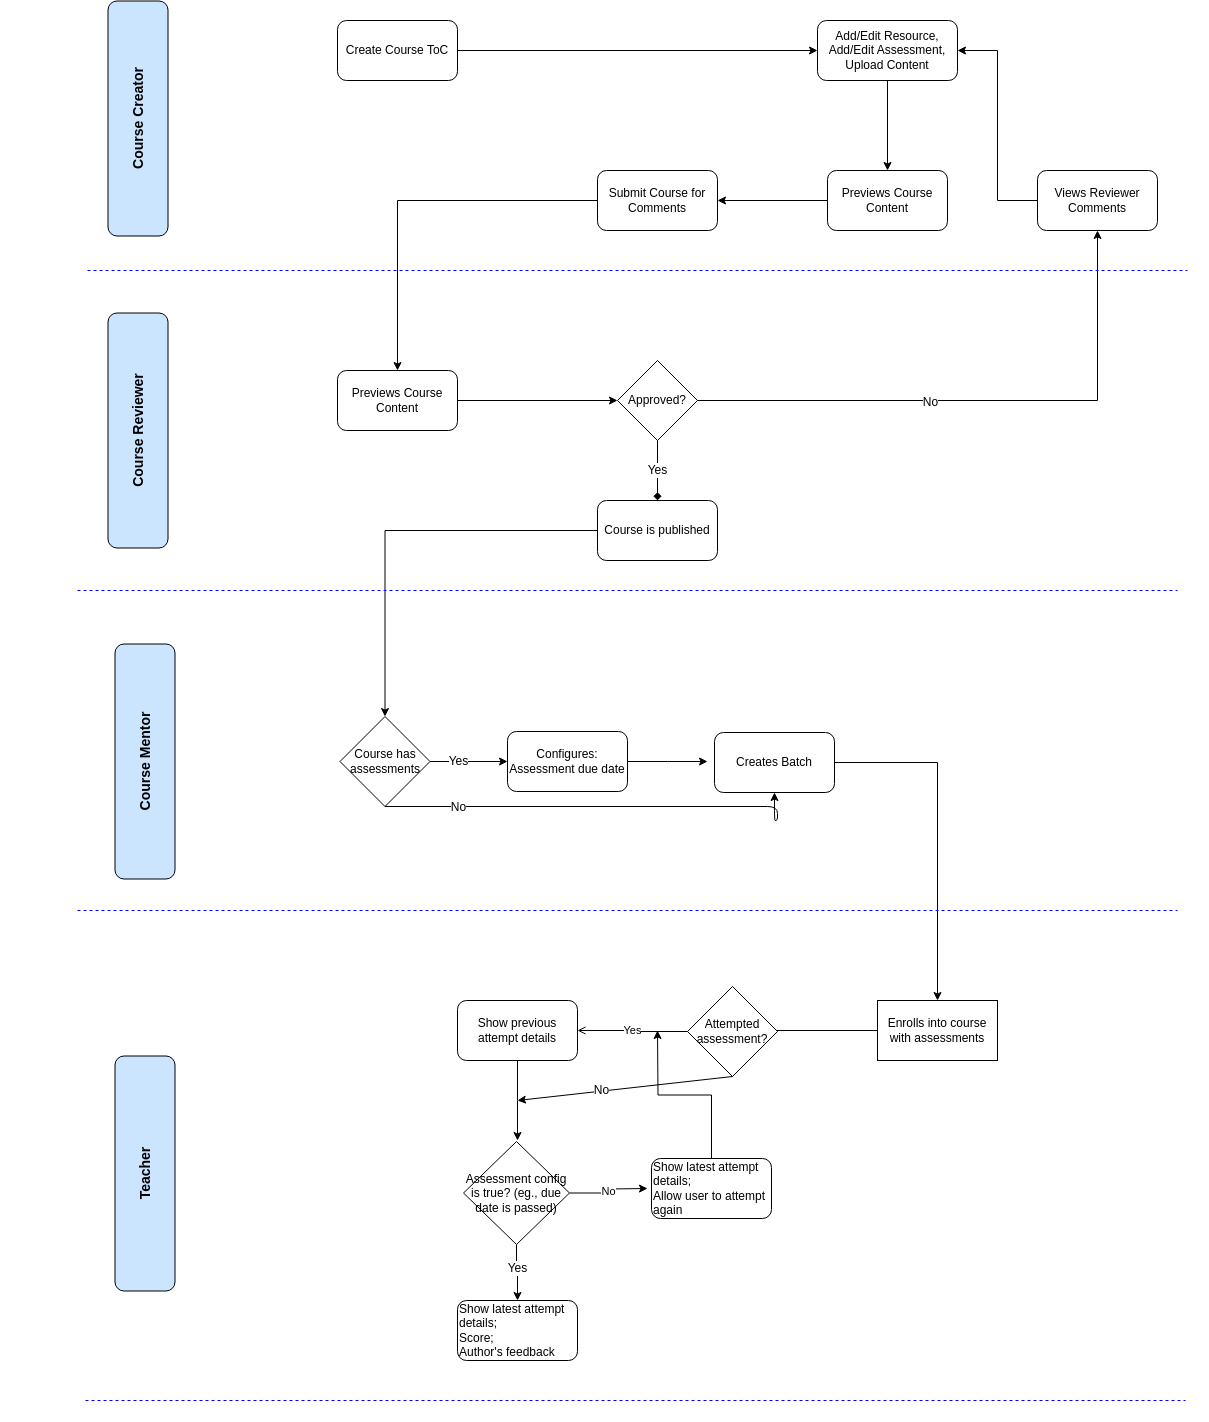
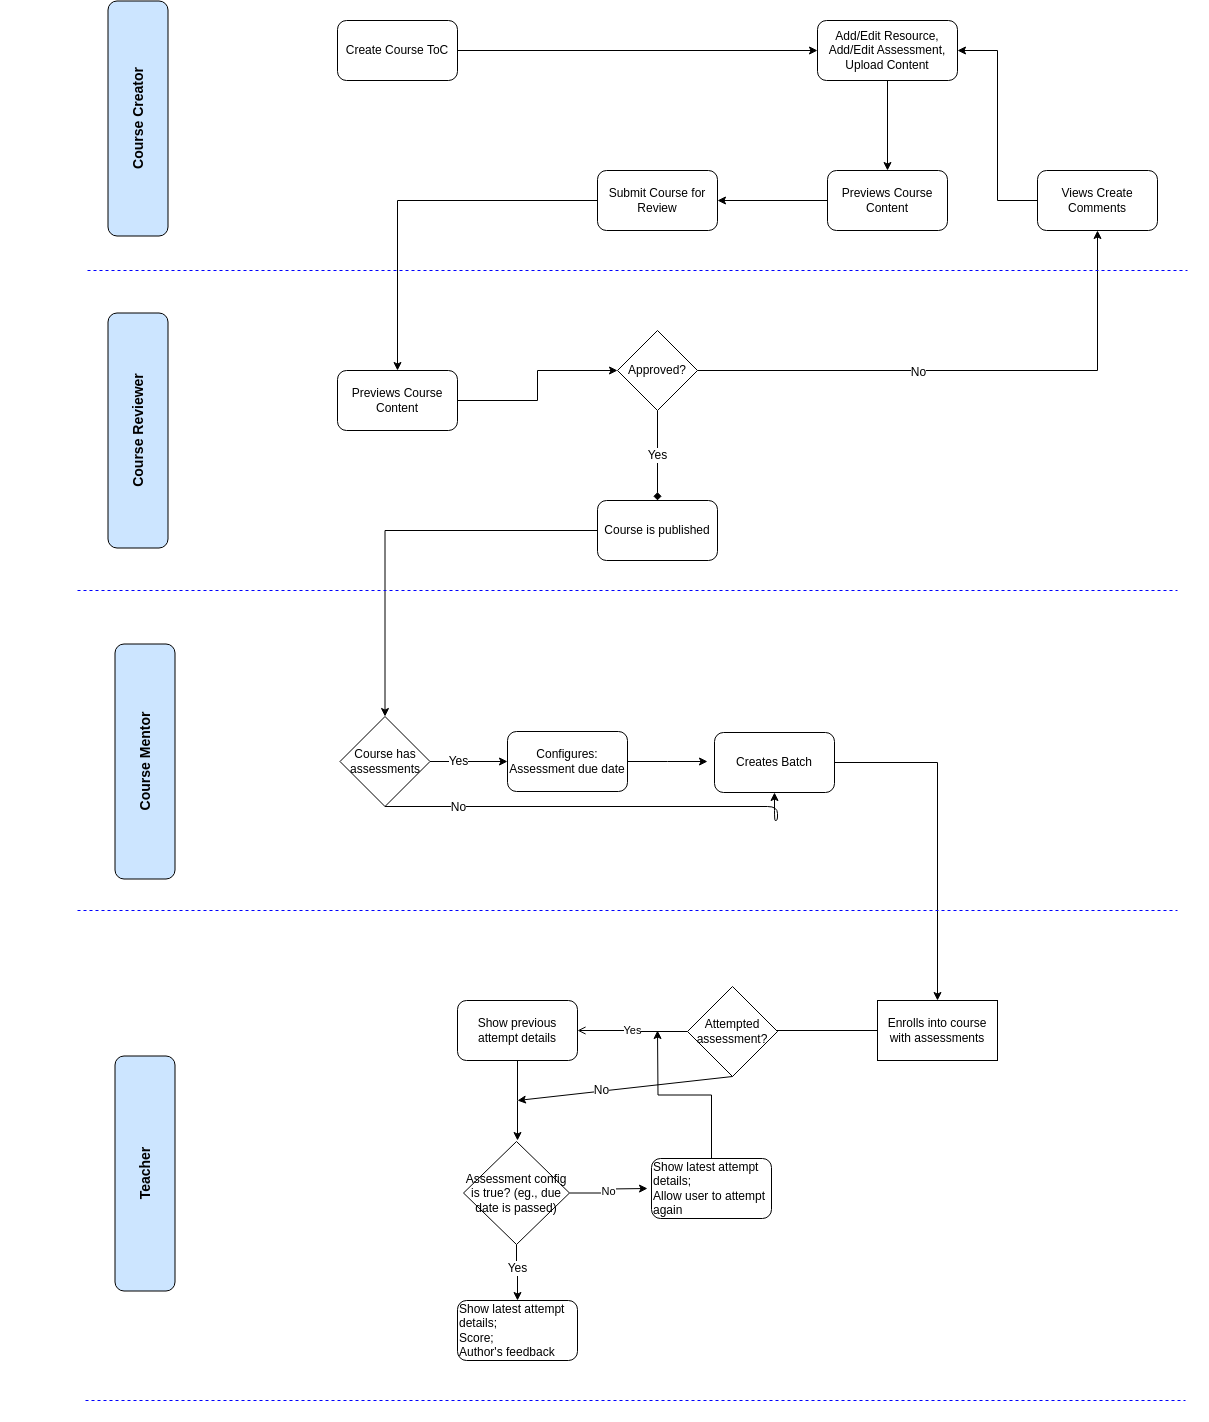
  <mxCell id="0" />
  <mxCell id="1" parent="0" />
  <mxCell id="2" style="edgeStyle=orthogonalEdgeStyle;rounded=0;orthogonalLoop=1;jettySize=auto;html=1;entryX=0;entryY=0.5;entryDx=0;entryDy=0;" parent="1" source="3" target="5" edge="1"><mxGeometry relative="1" as="geometry"><mxPoint x="587" y="50" as="targetPoint" /></mxGeometry></mxCell>
  <mxCell id="3" value="Create Course ToC" style="rounded=1;whiteSpace=wrap;html=1;" parent="1" vertex="1"><mxGeometry x="337" y="20" width="120" height="60" as="geometry" /></mxCell>
  <mxCell id="4" style="edgeStyle=orthogonalEdgeStyle;rounded=0;orthogonalLoop=1;jettySize=auto;html=1;entryX=0.5;entryY=0;entryDx=0;entryDy=0;" parent="1" source="5" target="13" edge="1"><mxGeometry relative="1" as="geometry" /></mxCell>
  <mxCell id="5" value="Add/Edit Resource, Add/Edit Assessment, Upload Content" style="rounded=1;whiteSpace=wrap;html=1;" parent="1" vertex="1"><mxGeometry x="817" y="20" width="140" height="60" as="geometry" /></mxCell>
  <mxCell id="6" style="edgeStyle=orthogonalEdgeStyle;rounded=0;orthogonalLoop=1;jettySize=auto;html=1;entryX=0.5;entryY=0;entryDx=0;entryDy=0;" parent="1" source="7" target="11" edge="1"><mxGeometry relative="1" as="geometry" /></mxCell>
- <mxCell id="7" value="Submit Course for Comments" style="rounded=1;whiteSpace=wrap;html=1;" parent="1" vertex="1"><mxGeometry x="597" y="170" width="120" height="60" as="geometry" /></mxCell>
+ <mxCell id="7" value="Submit Course for Review" style="rounded=1;whiteSpace=wrap;html=1;" parent="1" vertex="1"><mxGeometry x="597" y="170" width="120" height="60" as="geometry" /></mxCell>
  <mxCell id="8" value="&lt;b&gt;&lt;font style=&quot;font-size: 14px&quot;&gt;Course Creator&lt;/font&gt;&lt;/b&gt;" style="rounded=1;whiteSpace=wrap;html=1;rotation=-90;fillColor=#CCE5FF;" parent="1" vertex="1"><mxGeometry x="20" y="88" width="235" height="60" as="geometry" /></mxCell>
  <mxCell id="9" value="&lt;b&gt;&lt;font style=&quot;font-size: 14px&quot;&gt;Course Reviewer&lt;/font&gt;&lt;/b&gt;" style="rounded=1;whiteSpace=wrap;html=1;rotation=-90;fillColor=#CCE5FF;" parent="1" vertex="1"><mxGeometry x="20" y="400" width="235" height="60" as="geometry" /></mxCell>
  <mxCell id="10" style="edgeStyle=orthogonalEdgeStyle;rounded=0;orthogonalLoop=1;jettySize=auto;html=1;entryX=0;entryY=0.5;entryDx=0;entryDy=0;" parent="1" source="11" target="18" edge="1"><mxGeometry relative="1" as="geometry" /></mxCell>
  <mxCell id="11" value="Previews Course Content" style="rounded=1;whiteSpace=wrap;html=1;" parent="1" vertex="1"><mxGeometry x="337" y="370" width="120" height="60" as="geometry" /></mxCell>
  <mxCell id="12" style="edgeStyle=orthogonalEdgeStyle;rounded=0;orthogonalLoop=1;jettySize=auto;html=1;entryX=1;entryY=0.5;entryDx=0;entryDy=0;" parent="1" source="13" target="7" edge="1"><mxGeometry relative="1" as="geometry" /></mxCell>
  <mxCell id="13" value="Previews Course Content" style="rounded=1;whiteSpace=wrap;html=1;" parent="1" vertex="1"><mxGeometry x="827" y="170" width="120" height="60" as="geometry" /></mxCell>
  <mxCell id="14" style="edgeStyle=orthogonalEdgeStyle;rounded=0;orthogonalLoop=1;jettySize=auto;html=1;entryX=0.5;entryY=0;entryDx=0;entryDy=0;endArrow=diamond;" parent="1" source="18" target="20" edge="1"><mxGeometry relative="1" as="geometry" /></mxCell>
  <mxCell id="15" value="Yes" style="text;html=1;resizable=0;points=[];align=center;verticalAlign=middle;labelBackgroundColor=#ffffff;" parent="14" vertex="1" connectable="0"><mxGeometry x="-0.033" y="-1" relative="1" as="geometry"><mxPoint as="offset" /></mxGeometry></mxCell>
  <mxCell id="16" style="edgeStyle=orthogonalEdgeStyle;rounded=0;orthogonalLoop=1;jettySize=auto;html=1;entryX=0.5;entryY=1;entryDx=0;entryDy=0;" parent="1" source="18" target="22" edge="1"><mxGeometry relative="1" as="geometry" /></mxCell>
  <mxCell id="17" value="No" style="text;html=1;resizable=0;points=[];align=center;verticalAlign=middle;labelBackgroundColor=#ffffff;" parent="16" vertex="1" connectable="0"><mxGeometry x="-0.186" y="-1" relative="1" as="geometry"><mxPoint as="offset" /></mxGeometry></mxCell>
- <mxCell id="18" value="Approved?" style="rhombus;whiteSpace=wrap;html=1;fillColor=#FFFFFF;" parent="1" vertex="1"><mxGeometry x="617" y="360" width="80" height="80" as="geometry" /></mxCell>
+ <mxCell id="18" value="Approved?" style="rhombus;whiteSpace=wrap;html=1;fillColor=#FFFFFF;" parent="1" vertex="1"><mxGeometry x="617" y="330" width="80" height="80" as="geometry" /></mxCell>
  <mxCell id="19" style="edgeStyle=orthogonalEdgeStyle;rounded=0;orthogonalLoop=1;jettySize=auto;html=1;entryX=0.5;entryY=0;entryDx=0;entryDy=0;strokeColor=#000000;" parent="1" source="20" target="30" edge="1"><mxGeometry relative="1" as="geometry" /></mxCell>
  <mxCell id="20" value="Course is published" style="rounded=1;whiteSpace=wrap;html=1;" parent="1" vertex="1"><mxGeometry x="597" y="500" width="120" height="60" as="geometry" /></mxCell>
  <mxCell id="21" style="edgeStyle=orthogonalEdgeStyle;rounded=0;orthogonalLoop=1;jettySize=auto;html=1;entryX=1;entryY=0.5;entryDx=0;entryDy=0;" parent="1" source="22" target="5" edge="1"><mxGeometry relative="1" as="geometry" /></mxCell>
- <mxCell id="22" value="Views Reviewer Comments" style="rounded=1;whiteSpace=wrap;html=1;" parent="1" vertex="1"><mxGeometry x="1037" y="170" width="120" height="60" as="geometry" /></mxCell>
+ <mxCell id="22" value="Views Create Comments" style="rounded=1;whiteSpace=wrap;html=1;" parent="1" vertex="1"><mxGeometry x="1037" y="170" width="120" height="60" as="geometry" /></mxCell>
  <mxCell id="23" value="" style="endArrow=none;dashed=1;html=1;strokeColor=#0000FF;" parent="1" edge="1"><mxGeometry width="50" height="50" relative="1" as="geometry"><mxPoint x="87" y="270" as="sourcePoint" /><mxPoint x="1187" y="270" as="targetPoint" /><Array as="points"><mxPoint x="227" y="270" /></Array></mxGeometry></mxCell>
  <mxCell id="24" value="" style="endArrow=none;dashed=1;html=1;strokeColor=#0000FF;" parent="1" edge="1"><mxGeometry width="50" height="50" relative="1" as="geometry"><mxPoint x="77" y="590" as="sourcePoint" /><mxPoint x="1177" y="590" as="targetPoint" /><Array as="points"><mxPoint x="217" y="590" /></Array></mxGeometry></mxCell>
  <mxCell id="25" value="&lt;b&gt;&lt;font style=&quot;font-size: 14px&quot;&gt;Course Mentor&lt;/font&gt;&lt;/b&gt;" style="rounded=1;whiteSpace=wrap;html=1;rotation=-90;fillColor=#CCE5FF;" parent="1" vertex="1"><mxGeometry x="27" y="731" width="235" height="60" as="geometry" /></mxCell>
  <mxCell id="26" style="edgeStyle=orthogonalEdgeStyle;rounded=0;orthogonalLoop=1;jettySize=auto;html=1;strokeColor=#000000;entryX=0.5;entryY=0;entryDx=0;entryDy=0;" parent="1" source="27" target="36" edge="1"><mxGeometry relative="1" as="geometry"><mxPoint x="937" y="1030" as="targetPoint" /></mxGeometry></mxCell>
  <mxCell id="27" value="Creates Batch" style="rounded=1;whiteSpace=wrap;html=1;" parent="1" vertex="1"><mxGeometry x="714" y="732" width="120" height="60" as="geometry" /></mxCell>
  <mxCell id="28" style="edgeStyle=orthogonalEdgeStyle;rounded=0;orthogonalLoop=1;jettySize=auto;html=1;entryX=0;entryY=0.5;entryDx=0;entryDy=0;strokeColor=#000000;" parent="1" source="30" target="32" edge="1"><mxGeometry relative="1" as="geometry" /></mxCell>
  <mxCell id="29" value="Yes" style="text;html=1;resizable=0;points=[];align=center;verticalAlign=middle;labelBackgroundColor=#ffffff;" parent="28" vertex="1" connectable="0"><mxGeometry x="-0.265" y="1" relative="1" as="geometry"><mxPoint as="offset" /></mxGeometry></mxCell>
  <mxCell id="30" value="Course has assessments" style="rhombus;whiteSpace=wrap;html=1;fillColor=#FFFFFF;" parent="1" vertex="1"><mxGeometry x="339.5" y="716" width="90" height="90" as="geometry" /></mxCell>
  <mxCell id="31" style="edgeStyle=orthogonalEdgeStyle;rounded=0;orthogonalLoop=1;jettySize=auto;html=1;strokeColor=#000000;" parent="1" source="32" edge="1"><mxGeometry relative="1" as="geometry"><mxPoint x="707" y="761" as="targetPoint" /></mxGeometry></mxCell>
  <mxCell id="32" value="Configures: Assessment due date" style="rounded=1;whiteSpace=wrap;html=1;" parent="1" vertex="1"><mxGeometry x="507" y="731" width="120" height="60" as="geometry" /></mxCell>
  <mxCell id="33" value="" style="endArrow=none;dashed=1;html=1;strokeColor=#0000FF;" parent="1" edge="1"><mxGeometry width="50" height="50" relative="1" as="geometry"><mxPoint x="77" y="910" as="sourcePoint" /><mxPoint x="1177" y="910" as="targetPoint" /><Array as="points"><mxPoint x="217" y="910" /></Array></mxGeometry></mxCell>
  <mxCell id="34" value="&lt;b&gt;&lt;font style=&quot;font-size: 14px&quot;&gt;Teacher&lt;/font&gt;&lt;/b&gt;" style="rounded=1;whiteSpace=wrap;html=1;rotation=-90;fillColor=#CCE5FF;" parent="1" vertex="1"><mxGeometry x="27" y="1143" width="235" height="60" as="geometry" /></mxCell>
  <mxCell id="35" style="edgeStyle=orthogonalEdgeStyle;rounded=0;orthogonalLoop=1;jettySize=auto;html=1;strokeColor=#000000;" parent="1" source="36" edge="1"><mxGeometry relative="1" as="geometry"><mxPoint x="757" y="1030" as="targetPoint" /></mxGeometry></mxCell>
  <mxCell id="36" value="Enrolls into course with assessments" style="whiteSpace=wrap;html=1;rounded=0;" parent="1" vertex="1"><mxGeometry x="877" y="1000" width="120" height="60" as="geometry" /></mxCell>
  <mxCell id="37" value="" style="edgeStyle=segmentEdgeStyle;endArrow=classic;html=1;strokeColor=#000000;exitX=0.5;exitY=1;exitDx=0;exitDy=0;entryX=0.5;entryY=1;entryDx=0;entryDy=0;" parent="1" source="30" target="27" edge="1"><mxGeometry width="50" height="50" relative="1" as="geometry"><mxPoint x="457" y="870" as="sourcePoint" /><mxPoint x="507" y="820" as="targetPoint" /><Array as="points"><mxPoint x="777" y="806" /><mxPoint x="777" y="820" /><mxPoint x="774" y="820" /></Array></mxGeometry></mxCell>
  <mxCell id="38" value="No" style="text;html=1;resizable=0;points=[];align=center;verticalAlign=middle;labelBackgroundColor=#ffffff;" parent="37" vertex="1" connectable="0"><mxGeometry x="-0.666" relative="1" as="geometry"><mxPoint as="offset" /></mxGeometry></mxCell>
  <mxCell id="39" value="Yes" style="edgeStyle=orthogonalEdgeStyle;rounded=0;orthogonalLoop=1;jettySize=auto;html=1;entryX=1;entryY=0.5;entryDx=0;entryDy=0;endArrow=open;" parent="1" source="40" target="42" edge="1"><mxGeometry relative="1" as="geometry" /></mxCell>
  <mxCell id="40" value="Attempted assessment?" style="rhombus;whiteSpace=wrap;html=1;fillColor=#FFFFFF;" parent="1" vertex="1"><mxGeometry x="687" y="986" width="90" height="90" as="geometry" /></mxCell>
  <mxCell id="41" style="edgeStyle=orthogonalEdgeStyle;rounded=0;orthogonalLoop=1;jettySize=auto;html=1;" parent="1" source="42" edge="1"><mxGeometry relative="1" as="geometry"><mxPoint x="517" y="1140" as="targetPoint" /></mxGeometry></mxCell>
  <mxCell id="42" value="Show previous attempt details" style="rounded=1;whiteSpace=wrap;html=1;" parent="1" vertex="1"><mxGeometry x="457" y="1000" width="120" height="60" as="geometry" /></mxCell>
  <mxCell id="43" value="No" style="edgeStyle=orthogonalEdgeStyle;rounded=0;orthogonalLoop=1;jettySize=auto;html=1;" parent="1" source="46" edge="1"><mxGeometry relative="1" as="geometry"><mxPoint x="647" y="1188" as="targetPoint" /></mxGeometry></mxCell>
  <mxCell id="44" style="edgeStyle=orthogonalEdgeStyle;rounded=0;orthogonalLoop=1;jettySize=auto;html=1;entryX=0.5;entryY=0;entryDx=0;entryDy=0;" parent="1" source="46" target="47" edge="1"><mxGeometry relative="1" as="geometry" /></mxCell>
  <mxCell id="45" value="Yes" style="text;html=1;resizable=0;points=[];align=center;verticalAlign=middle;labelBackgroundColor=#ffffff;" parent="44" vertex="1" connectable="0"><mxGeometry x="-0.176" relative="1" as="geometry"><mxPoint as="offset" /></mxGeometry></mxCell>
  <mxCell id="46" value="Assessment config is true? (eg., due date is passed)" style="rhombus;whiteSpace=wrap;html=1;fillColor=#FFFFFF;" parent="1" vertex="1"><mxGeometry x="463" y="1141" width="106" height="103" as="geometry" /></mxCell>
  <mxCell id="47" value="Show latest attempt details;&lt;br&gt;Score;&lt;br&gt;Author's feedback" style="rounded=1;whiteSpace=wrap;html=1;align=left;" parent="1" vertex="1"><mxGeometry x="457" y="1300" width="120" height="60" as="geometry" /></mxCell>
  <mxCell id="48" style="edgeStyle=orthogonalEdgeStyle;rounded=0;orthogonalLoop=1;jettySize=auto;html=1;" parent="1" source="49" edge="1"><mxGeometry relative="1" as="geometry"><mxPoint x="657" y="1030" as="targetPoint" /></mxGeometry></mxCell>
  <mxCell id="49" value="Show latest attempt details;&lt;br&gt;Allow user to attempt again" style="rounded=1;whiteSpace=wrap;html=1;align=left;" parent="1" vertex="1"><mxGeometry x="651" y="1158" width="120" height="60" as="geometry" /></mxCell>
  <mxCell id="50" value="" style="endArrow=classic;html=1;exitX=0.5;exitY=1;exitDx=0;exitDy=0;" parent="1" source="40" edge="1"><mxGeometry width="50" height="50" relative="1" as="geometry"><mxPoint x="767" y="1110" as="sourcePoint" /><mxPoint x="517" y="1100" as="targetPoint" /></mxGeometry></mxCell>
  <mxCell id="51" value="No" style="text;html=1;resizable=0;points=[];align=center;verticalAlign=middle;labelBackgroundColor=#ffffff;" parent="50" vertex="1" connectable="0"><mxGeometry x="0.218" y="-1" relative="1" as="geometry"><mxPoint as="offset" /></mxGeometry></mxCell>
  <mxCell id="52" value="" style="endArrow=none;dashed=1;html=1;strokeColor=#0000FF;" parent="1" edge="1"><mxGeometry width="50" height="50" relative="1" as="geometry"><mxPoint x="85" y="1400" as="sourcePoint" /><mxPoint x="1185" y="1400" as="targetPoint" /><Array as="points"><mxPoint x="225" y="1400" /></Array></mxGeometry></mxCell>
